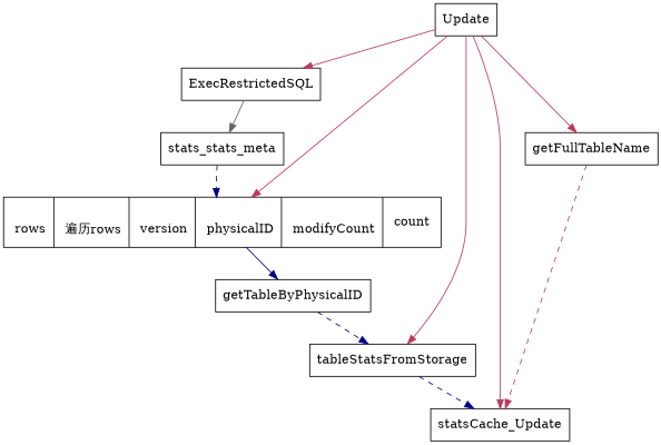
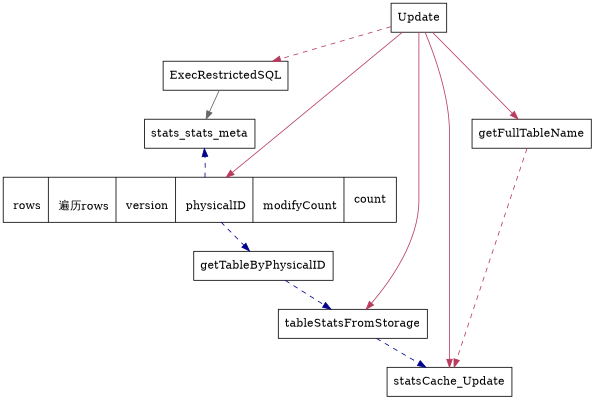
  digraph {
    newrank=true
    rankdir=TB
    node [shape=box]
    edge [color="#b83b5e"]
    n1 [label=stats_stats_meta]
    ExecRestrictedSQL
    n3 [label="{{\n      rows|\n      遍历rows\l|\n      version\l|\n      physicalID\l|\n      modifyCount\l|\n      count \l\n    }}" shape=record]
    getTableByPhysicalID
    Update
    tableStatsFromStorage
    statsCache_Update
    getFullTableName
-   n1 -> n3 [color=darkblue style=dashed]
+   n3 -> n1 [color=darkblue style=dashed]
    ExecRestrictedSQL -> n1 [color=gray40]
-   n3 -> getTableByPhysicalID [color=darkblue style=solid]
+   n3 -> getTableByPhysicalID [color=darkblue style=dashed]
    getTableByPhysicalID -> tableStatsFromStorage [color=darkblue style=dashed]
-   Update -> ExecRestrictedSQL
+   Update -> ExecRestrictedSQL [style=dashed]
    Update -> n3
    Update -> tableStatsFromStorage
    Update -> statsCache_Update
    Update -> getFullTableName
    tableStatsFromStorage -> statsCache_Update [color=darkblue style=dashed]
    getFullTableName -> statsCache_Update [style=dashed]
  }
